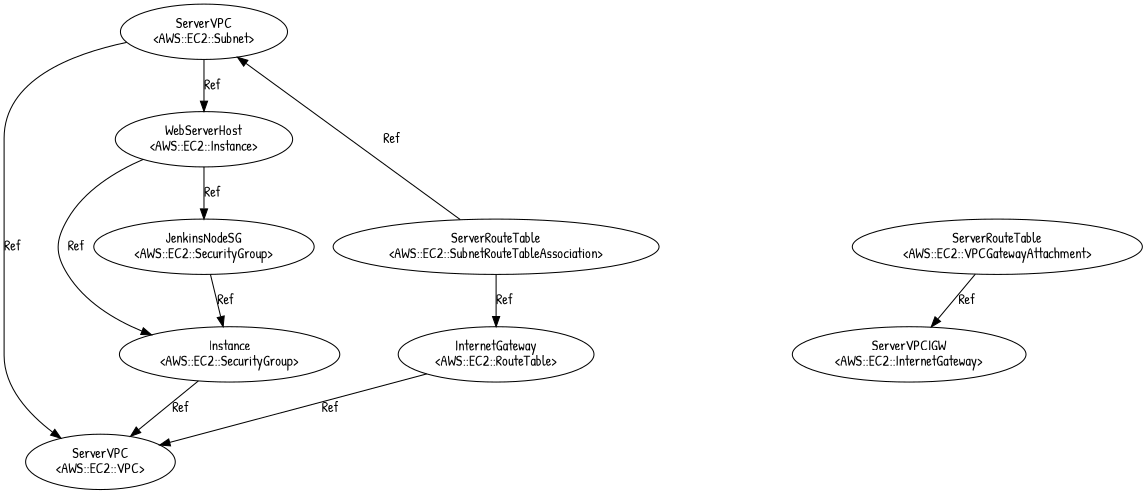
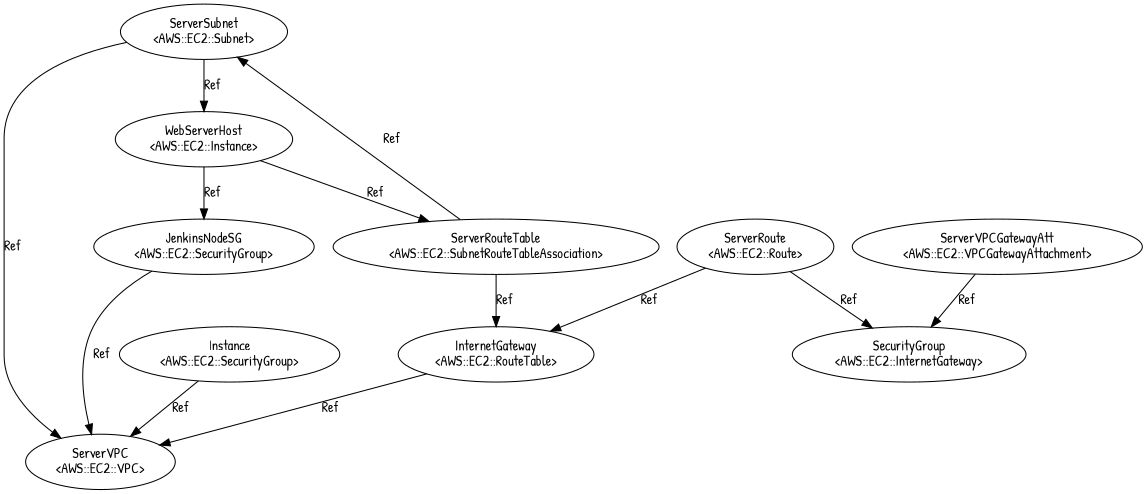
  digraph {
    fontname="Patrick Hand"
    node [color=black fontname="Patrick Hand" shape=ellipse type=Resource]
    edge [color=black fontname="Patrick Hand" source_paths="['Properties', 'VpcId']"]
    n1 [label="ServerVPC\n<AWS::EC2::VPC>"]
-   n2 [label="ServerVPC\n<AWS::EC2::Subnet>"]
+   n2 [label="ServerSubnet\n<AWS::EC2::Subnet>"]
    n3 [label="WebServerHost\n<AWS::EC2::Instance>"]
-   n4 [label="ServerVPCIGW\n<AWS::EC2::InternetGateway>"]
-   n5 [label="ServerRouteTable\n<AWS::EC2::VPCGatewayAttachment>"]
+   n4 [label="SecurityGroup\n<AWS::EC2::InternetGateway>"]
+   n5 [label="ServerVPCGatewayAtt\n<AWS::EC2::VPCGatewayAttachment>"]
    n6 [label="InternetGateway\n<AWS::EC2::RouteTable>"]
+   n7 [label="ServerRoute\n<AWS::EC2::Route>"]
    n8 [label="ServerRouteTable\n<AWS::EC2::SubnetRouteTableAssociation>"]
    n9 [label="Instance\n<AWS::EC2::SecurityGroup>"]
    n10 [label="JenkinsNodeSG\n<AWS::EC2::SecurityGroup>"]
    n2 -> n1 [label=Ref]
    n2 -> n3 [label=Ref source_paths="['Properties', 'SubnetId']"]
-   n3 -> n9 [label=Ref source_paths="['Properties', 'SecurityGroupIds', 0]"]
+   n3 -> n8 [label=Ref source_paths="['Properties', 'SecurityGroupIds', 0]"]
    n3 -> n10 [label=Ref source_paths="['Properties', 'SecurityGroupIds', 1]"]
    n5 -> n4 [label=Ref source_paths="['Properties', 'InternetGatewayId']"]
    n6 -> n1 [label=Ref]
+   n7 -> n4 [label=Ref source_paths="['Properties', 'GatewayId']"]
+   n7 -> n6 [label=Ref source_paths="['Properties', 'RouteTableId']"]
    n8 -> n2 [label=Ref source_paths="['Properties', 'SubnetId']"]
    n8 -> n6 [label=Ref source_paths="['Properties', 'RouteTableId']"]
    n9 -> n1 [label=Ref]
-   n10 -> n9 [label=Ref]
+   n10 -> n1 [label=Ref]
  }
